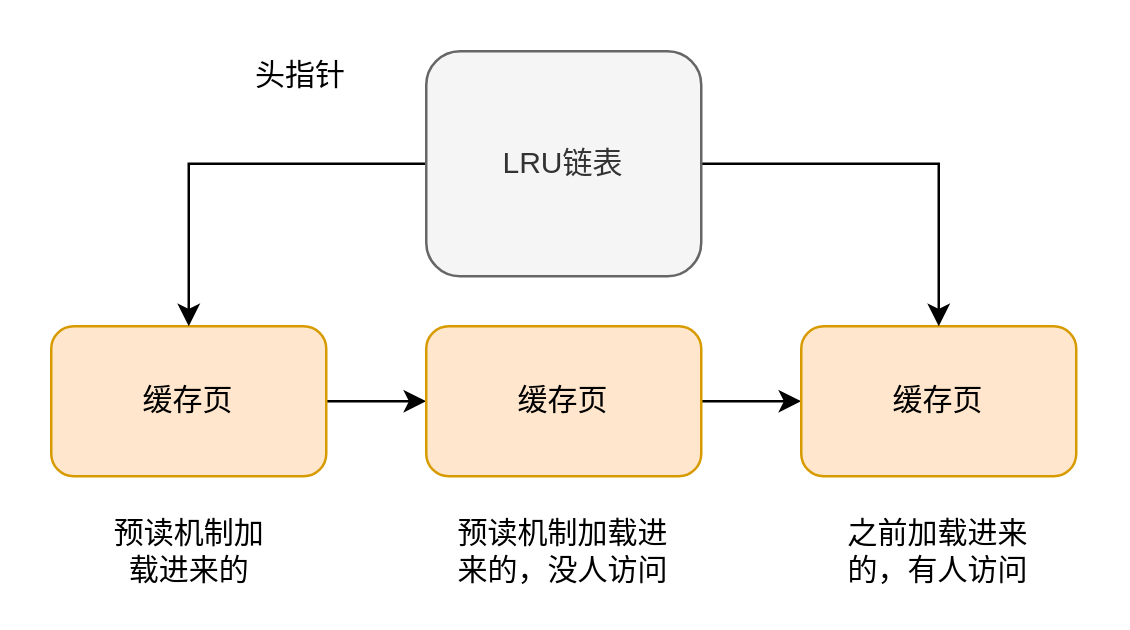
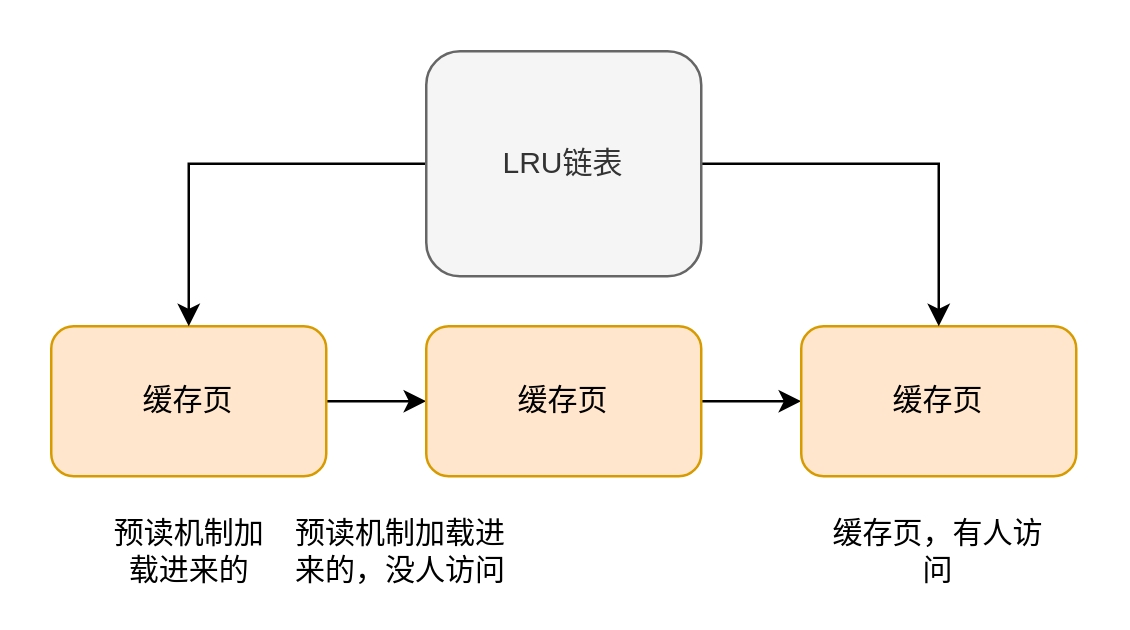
  <mxCell id="0" />
  <mxCell id="1" parent="0" />
  <mxCell id="2" style="edgeStyle=orthogonalEdgeStyle;rounded=0;orthogonalLoop=1;jettySize=auto;html=1;exitX=1;exitY=0.5;exitDx=0;exitDy=0;entryX=0;entryY=0.5;entryDx=0;entryDy=0;" edge="1" parent="1" source="3" target="5"><mxGeometry relative="1" as="geometry" /></mxCell>
  <mxCell id="3" value="缓存页" style="rounded=1;whiteSpace=wrap;html=1;fillColor=#ffe6cc;strokeColor=#d79b00;" vertex="1" parent="1"><mxGeometry x="20" y="130" width="110" height="60" as="geometry" /></mxCell>
  <mxCell id="4" style="edgeStyle=orthogonalEdgeStyle;rounded=0;orthogonalLoop=1;jettySize=auto;html=1;exitX=1;exitY=0.5;exitDx=0;exitDy=0;entryX=0;entryY=0.5;entryDx=0;entryDy=0;" edge="1" parent="1" source="5" target="6"><mxGeometry relative="1" as="geometry" /></mxCell>
  <mxCell id="5" value="缓存页" style="rounded=1;whiteSpace=wrap;html=1;fillColor=#ffe6cc;strokeColor=#d79b00;" vertex="1" parent="1"><mxGeometry x="170" y="130" width="110" height="60" as="geometry" /></mxCell>
  <mxCell id="6" value="缓存页" style="rounded=1;whiteSpace=wrap;html=1;fillColor=#ffe6cc;strokeColor=#d79b00;" vertex="1" parent="1"><mxGeometry x="320" y="130" width="110" height="60" as="geometry" /></mxCell>
  <mxCell id="7" style="edgeStyle=orthogonalEdgeStyle;rounded=0;orthogonalLoop=1;jettySize=auto;html=1;exitX=0;exitY=0.5;exitDx=0;exitDy=0;entryX=0.5;entryY=0;entryDx=0;entryDy=0;" edge="1" parent="1" source="9" target="3"><mxGeometry relative="1" as="geometry" /></mxCell>
  <mxCell id="8" style="edgeStyle=orthogonalEdgeStyle;rounded=0;orthogonalLoop=1;jettySize=auto;html=1;exitX=1;exitY=0.5;exitDx=0;exitDy=0;entryX=0.5;entryY=0;entryDx=0;entryDy=0;" edge="1" parent="1" source="9" target="6"><mxGeometry relative="1" as="geometry" /></mxCell>
  <mxCell id="9" value="LRU链表" style="rounded=1;whiteSpace=wrap;html=1;fillColor=#f5f5f5;strokeColor=#666666;fontColor=#333333;" vertex="1" parent="1"><mxGeometry x="170" y="20" width="110" height="90" as="geometry" /></mxCell>
- <mxCell id="10" value="头指针" style="text;html=1;strokeColor=none;fillColor=none;align=center;verticalAlign=middle;whiteSpace=wrap;rounded=0;" vertex="1" parent="1"><mxGeometry x="100" y="20" width="40" height="20" as="geometry" /></mxCell>
  <mxCell id="11" value="预读机制加载进来的" style="text;html=1;strokeColor=none;fillColor=none;align=center;verticalAlign=middle;whiteSpace=wrap;rounded=0;" vertex="1" parent="1"><mxGeometry x="42.5" y="210" width="65" height="20" as="geometry" /></mxCell>
- <mxCell id="12" value="预读机制加载进来的，没人访问" style="text;html=1;strokeColor=none;fillColor=none;align=center;verticalAlign=middle;whiteSpace=wrap;rounded=0;" vertex="1" parent="1"><mxGeometry x="181.25" y="210" width="87.5" height="20" as="geometry" /></mxCell>
- <mxCell id="13" value="之前加载进来的，有人访问" style="text;html=1;strokeColor=none;fillColor=none;align=center;verticalAlign=middle;whiteSpace=wrap;rounded=0;" vertex="1" parent="1"><mxGeometry x="331.25" y="210" width="87.5" height="20" as="geometry" /></mxCell>
+ <mxCell id="12" value="预读机制加载进来的，没人访问" style="text;html=1;strokeColor=none;fillColor=none;align=center;verticalAlign=middle;whiteSpace=wrap;rounded=0;" vertex="1" parent="1"><mxGeometry x="116.25" y="210" width="87.5" height="20" as="geometry" /></mxCell>
+ <mxCell id="13" value="缓存页，有人访问" style="text;html=1;strokeColor=none;fillColor=none;align=center;verticalAlign=middle;whiteSpace=wrap;rounded=0;" vertex="1" parent="1"><mxGeometry x="331.25" y="210" width="87.5" height="20" as="geometry" /></mxCell>
